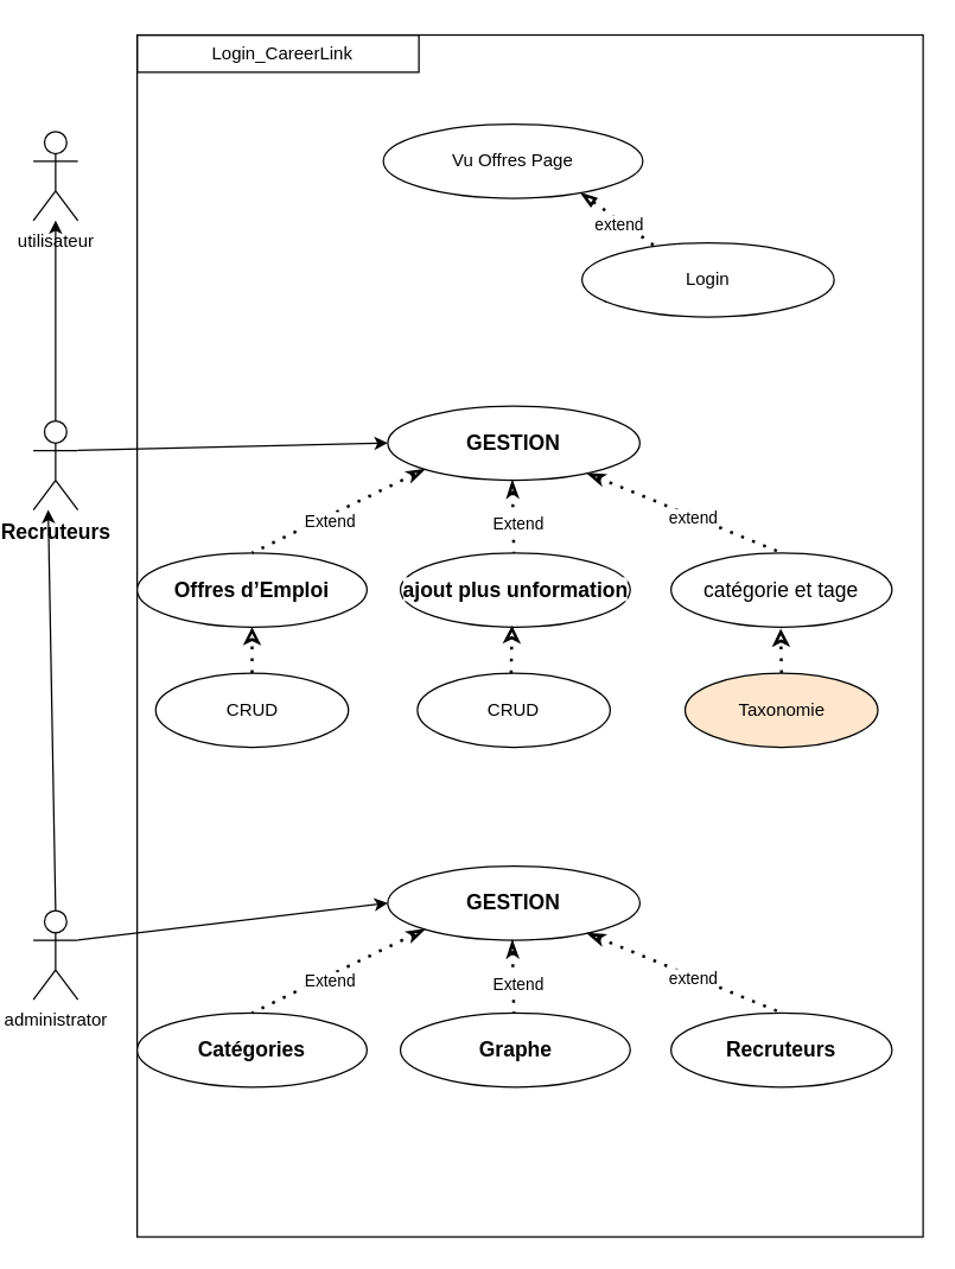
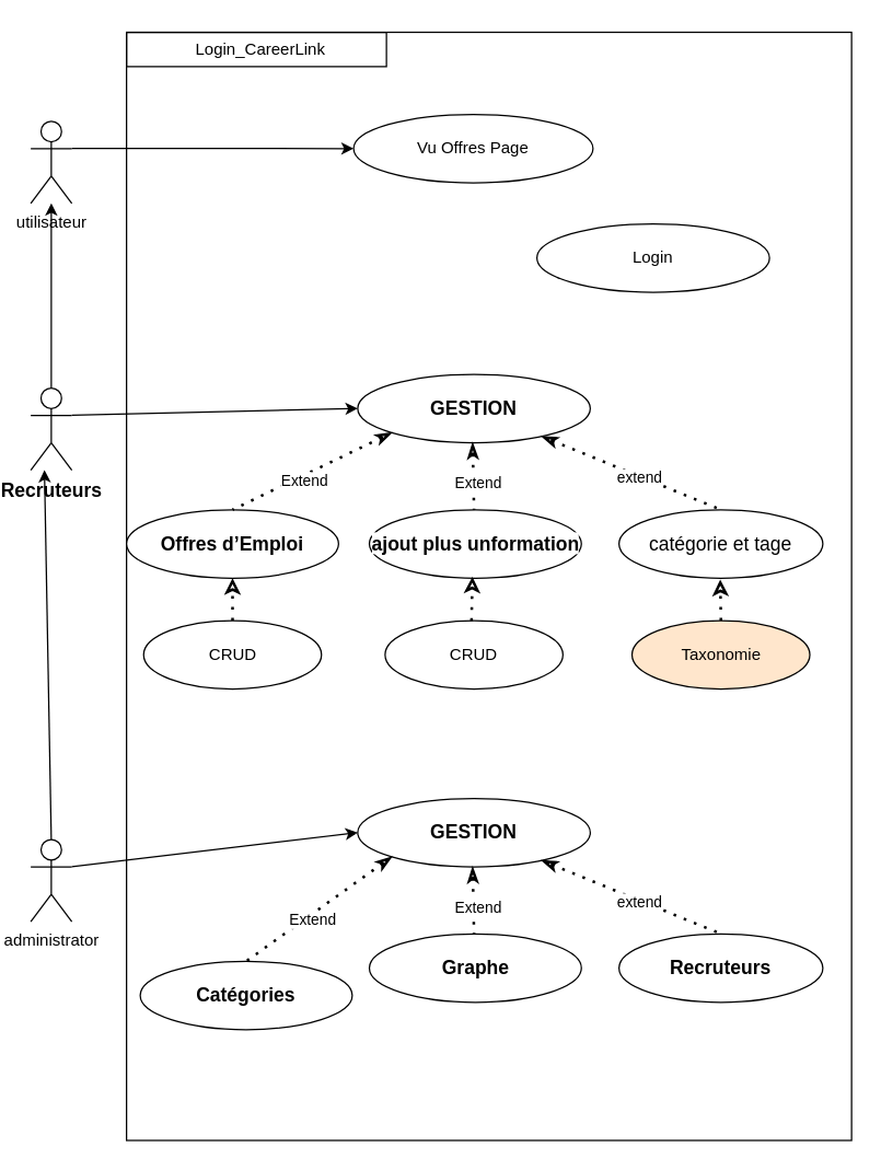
  <mxCell id="0" />
  <mxCell id="1" parent="0" />
  <mxCell id="2" value="" style="whiteSpace=wrap;html=1;" vertex="1" parent="1"><mxGeometry x="90" y="23" width="530" height="810" as="geometry" /></mxCell>
  <mxCell id="3" value="" style="swimlane;startSize=0;" vertex="1" parent="1"><mxGeometry x="90" y="23" width="190" height="25" as="geometry" /></mxCell>
  <mxCell id="4" value="&amp;nbsp;Login_CareerLink" style="text;html=1;align=center;verticalAlign=middle;resizable=0;points=[];autosize=1;strokeColor=none;fillColor=none;" vertex="1" parent="3"><mxGeometry x="31" y="-2.5" width="130" height="30" as="geometry" /></mxCell>
  <mxCell id="5" value="Vu Offres Page" style="ellipse;whiteSpace=wrap;html=1;" vertex="1" parent="1"><mxGeometry x="256" y="83" width="175" height="50" as="geometry" /></mxCell>
  <mxCell id="6" value="utilisateur" style="shape=umlActor;verticalLabelPosition=bottom;verticalAlign=top;html=1;outlineConnect=0;" vertex="1" parent="1"><mxGeometry x="20" y="88" width="30" height="60" as="geometry" /></mxCell>
  <mxCell id="7" value="Login" style="ellipse;whiteSpace=wrap;html=1;" vertex="1" parent="1"><mxGeometry x="390" y="163" width="170" height="50" as="geometry" /></mxCell>
- <mxCell id="9" value="" style="endArrow=none;dashed=1;html=1;dashPattern=1 3;strokeWidth=2;rounded=0;entryX=0.298;entryY=0.066;entryDx=0;entryDy=0;entryPerimeter=0;exitX=0.761;exitY=0.93;exitDx=0;exitDy=0;exitPerimeter=0;startArrow=blockThin;startFill=0;" edge="1" parent="1" source="5" target="7"><mxGeometry width="50" height="50" relative="1" as="geometry"><mxPoint x="220" y="283" as="sourcePoint" /><mxPoint x="270" y="233" as="targetPoint" /></mxGeometry></mxCell>
- <mxCell id="10" value="extend" style="edgeLabel;html=1;align=center;verticalAlign=middle;resizable=0;points=[];" vertex="1" connectable="0" parent="9"><mxGeometry x="0.039" y="-2" relative="1" as="geometry"><mxPoint as="offset" /></mxGeometry></mxCell>
+ <mxCell id="8" value="" style="endArrow=classic;html=1;rounded=0;exitX=1;exitY=0.333;exitDx=0;exitDy=0;exitPerimeter=0;entryX=0;entryY=0.5;entryDx=0;entryDy=0;" edge="1" parent="1" source="6" target="5"><mxGeometry width="50" height="50" relative="1" as="geometry"><mxPoint x="220" y="173" as="sourcePoint" /><mxPoint x="270" y="123" as="targetPoint" /></mxGeometry></mxCell>
  <mxCell id="11" value="" style="endArrow=classic;html=1;rounded=0;exitX=0.5;exitY=0;exitDx=0;exitDy=0;exitPerimeter=0;" edge="1" parent="1" target="6"><mxGeometry width="50" height="50" relative="1" as="geometry"><mxPoint x="35" y="283" as="sourcePoint" /><mxPoint x="270" y="263" as="targetPoint" /></mxGeometry></mxCell>
  <mxCell id="12" value="&lt;span style=&quot;box-sizing: border-box; border: 0px solid; --tw-border-spacing-x: 0; --tw-border-spacing-y: 0; --tw-translate-x: 0; --tw-translate-y: 0; --tw-rotate: 0; --tw-skew-x: 0; --tw-skew-y: 0; --tw-scale-x: 1; --tw-scale-y: 1; --tw-pan-x: ; --tw-pan-y: ; --tw-pinch-zoom: ; --tw-scroll-snap-strictness: proximity; --tw-gradient-from-position: ; --tw-gradient-via-position: ; --tw-gradient-to-position: ; --tw-ordinal: ; --tw-slashed-zero: ; --tw-numeric-figure: ; --tw-numeric-spacing: ; --tw-numeric-fraction: ; --tw-ring-inset: ; --tw-ring-offset-width: 0px; --tw-ring-offset-color: #fff; --tw-ring-color: rgba(59,130,246,.5); --tw-ring-offset-shadow: 0 0 #0000; --tw-ring-shadow: 0 0 #0000; --tw-shadow: 0 0 #0000; --tw-shadow-colored: 0 0 #0000; --tw-blur: ; --tw-brightness: ; --tw-contrast: ; --tw-grayscale: ; --tw-hue-rotate: ; --tw-invert: ; --tw-saturate: ; --tw-sepia: ; --tw-drop-shadow: ; --tw-backdrop-blur: ; --tw-backdrop-brightness: ; --tw-backdrop-contrast: ; --tw-backdrop-grayscale: ; --tw-backdrop-hue-rotate: ; --tw-backdrop-invert: ; --tw-backdrop-opacity: ; --tw-backdrop-saturate: ; --tw-backdrop-sepia: ; --tw-contain-size: ; --tw-contain-layout: ; --tw-contain-paint: ; --tw-contain-style: ; font-weight: bolder; font-family: &amp;quot;Nunito Sans&amp;quot;, sans-serif; font-size: 14px; text-align: start; white-space: pre-wrap; background-color: rgb(255, 255, 255);&quot;&gt;Recruteurs&lt;/span&gt;" style="shape=umlActor;verticalLabelPosition=bottom;verticalAlign=top;html=1;outlineConnect=0;" vertex="1" parent="1"><mxGeometry x="20" y="283" width="30" height="60" as="geometry" /></mxCell>
  <mxCell id="13" value="&lt;div style=&quot;text-align: start;&quot;&gt;&lt;span style=&quot;color: light-dark(rgb(0, 0, 0), rgb(255, 255, 255)); font-size: 14px; white-space-collapse: preserve; background-color: rgb(255, 255, 255);&quot;&gt;&lt;font face=&quot;Nunito Sans, sans-serif&quot;&gt;&lt;b&gt;GESTION&lt;/b&gt;&lt;/font&gt;&lt;/span&gt;&lt;/div&gt;" style="ellipse;whiteSpace=wrap;html=1;" vertex="1" parent="1"><mxGeometry x="259" y="273" width="170" height="50" as="geometry" /></mxCell>
  <mxCell id="14" value="&lt;span style=&quot;font-family: &amp;quot;Nunito Sans&amp;quot;, sans-serif; font-size: 14px; font-weight: 700; text-align: start; white-space-collapse: preserve; background-color: rgb(255, 255, 255);&quot;&gt;ajout plus unformation&lt;/span&gt;" style="ellipse;whiteSpace=wrap;html=1;" vertex="1" parent="1"><mxGeometry x="267.5" y="372" width="155" height="50" as="geometry" /></mxCell>
  <mxCell id="15" value="&lt;span style=&quot;font-family: &amp;quot;Nunito Sans&amp;quot;, sans-serif; font-size: 14px; text-align: left; background-color: rgb(255, 255, 255);&quot;&gt;catégorie et tage&lt;/span&gt;" style="ellipse;whiteSpace=wrap;html=1;" vertex="1" parent="1"><mxGeometry x="450" y="372" width="149" height="50" as="geometry" /></mxCell>
  <mxCell id="16" value="&lt;span style=&quot;box-sizing: border-box; border: 0px solid; --tw-border-spacing-x: 0; --tw-border-spacing-y: 0; --tw-translate-x: 0; --tw-translate-y: 0; --tw-rotate: 0; --tw-skew-x: 0; --tw-skew-y: 0; --tw-scale-x: 1; --tw-scale-y: 1; --tw-pan-x: ; --tw-pan-y: ; --tw-pinch-zoom: ; --tw-scroll-snap-strictness: proximity; --tw-gradient-from-position: ; --tw-gradient-via-position: ; --tw-gradient-to-position: ; --tw-ordinal: ; --tw-slashed-zero: ; --tw-numeric-figure: ; --tw-numeric-spacing: ; --tw-numeric-fraction: ; --tw-ring-inset: ; --tw-ring-offset-width: 0px; --tw-ring-offset-color: #fff; --tw-ring-color: rgba(59,130,246,.5); --tw-ring-offset-shadow: 0 0 #0000; --tw-ring-shadow: 0 0 #0000; --tw-shadow: 0 0 #0000; --tw-shadow-colored: 0 0 #0000; --tw-blur: ; --tw-brightness: ; --tw-contrast: ; --tw-grayscale: ; --tw-hue-rotate: ; --tw-invert: ; --tw-saturate: ; --tw-sepia: ; --tw-drop-shadow: ; --tw-backdrop-blur: ; --tw-backdrop-brightness: ; --tw-backdrop-contrast: ; --tw-backdrop-grayscale: ; --tw-backdrop-hue-rotate: ; --tw-backdrop-invert: ; --tw-backdrop-opacity: ; --tw-backdrop-saturate: ; --tw-backdrop-sepia: ; --tw-contain-size: ; --tw-contain-layout: ; --tw-contain-paint: ; --tw-contain-style: ; font-weight: bolder; font-family: &amp;quot;Nunito Sans&amp;quot;, sans-serif; font-size: 14px; text-align: start; white-space-collapse: preserve; background-color: rgb(255, 255, 255);&quot;&gt;Offres d’Emploi&lt;/span&gt;" style="ellipse;whiteSpace=wrap;html=1;" vertex="1" parent="1"><mxGeometry x="90" y="372" width="155" height="50" as="geometry" /></mxCell>
  <mxCell id="17" value="" style="endArrow=none;dashed=1;html=1;dashPattern=1 3;strokeWidth=2;rounded=0;entryX=0.5;entryY=0;entryDx=0;entryDy=0;startArrow=classicThin;startFill=0;exitX=0;exitY=1;exitDx=0;exitDy=0;" edge="1" source="13" target="16" parent="1"><mxGeometry width="50" height="50" relative="1" as="geometry"><mxPoint x="310" y="333" as="sourcePoint" /><mxPoint x="360" y="283" as="targetPoint" /></mxGeometry></mxCell>
  <mxCell id="18" value="Extend" style="edgeLabel;html=1;align=center;verticalAlign=middle;resizable=0;points=[];" vertex="1" connectable="0" parent="17"><mxGeometry x="0.127" y="3" relative="1" as="geometry"><mxPoint as="offset" /></mxGeometry></mxCell>
  <mxCell id="19" value="" style="endArrow=none;dashed=1;html=1;dashPattern=1 3;strokeWidth=2;rounded=0;startArrow=classicThin;startFill=0;exitX=0.5;exitY=1;exitDx=0;exitDy=0;" edge="1" parent="1"><mxGeometry width="50" height="50" relative="1" as="geometry"><mxPoint x="343" y="323" as="sourcePoint" /><mxPoint x="344" y="372" as="targetPoint" /></mxGeometry></mxCell>
  <mxCell id="20" value="Extend" style="edgeLabel;html=1;align=center;verticalAlign=middle;resizable=0;points=[];" vertex="1" connectable="0" parent="19"><mxGeometry x="0.227" y="3" relative="1" as="geometry"><mxPoint as="offset" /></mxGeometry></mxCell>
  <mxCell id="21" value="" style="endArrow=none;dashed=1;html=1;dashPattern=1 3;strokeWidth=2;rounded=0;entryX=0.5;entryY=0;entryDx=0;entryDy=0;startArrow=classicThin;startFill=0;" edge="1" source="13" target="15" parent="1"><mxGeometry width="50" height="50" relative="1" as="geometry"><mxPoint x="270" y="353" as="sourcePoint" /><mxPoint x="188" y="392" as="targetPoint" /></mxGeometry></mxCell>
  <mxCell id="22" value="extend" style="edgeLabel;html=1;align=center;verticalAlign=middle;resizable=0;points=[];" vertex="1" connectable="0" parent="21"><mxGeometry x="0.089" y="-1" relative="1" as="geometry"><mxPoint as="offset" /></mxGeometry></mxCell>
  <mxCell id="23" value="" style="endArrow=classic;html=1;rounded=0;exitX=1;exitY=0.333;exitDx=0;exitDy=0;exitPerimeter=0;entryX=0;entryY=0.5;entryDx=0;entryDy=0;" edge="1" source="12" target="13" parent="1"><mxGeometry width="50" height="50" relative="1" as="geometry"><mxPoint x="170" y="343" as="sourcePoint" /><mxPoint x="220" y="293" as="targetPoint" /></mxGeometry></mxCell>
  <mxCell id="24" value="administrator" style="shape=umlActor;verticalLabelPosition=bottom;verticalAlign=top;html=1;outlineConnect=0;" vertex="1" parent="1"><mxGeometry x="20" y="613" width="30" height="60" as="geometry" /></mxCell>
  <mxCell id="25" value="&lt;div style=&quot;text-align: start;&quot;&gt;&lt;span style=&quot;color: light-dark(rgb(0, 0, 0), rgb(255, 255, 255)); font-size: 14px; white-space-collapse: preserve; background-color: rgb(255, 255, 255);&quot;&gt;&lt;font face=&quot;Nunito Sans, sans-serif&quot;&gt;&lt;b&gt;GESTION&lt;/b&gt;&lt;/font&gt;&lt;/span&gt;&lt;/div&gt;" style="ellipse;whiteSpace=wrap;html=1;" vertex="1" parent="1"><mxGeometry x="259" y="583" width="170" height="50" as="geometry" /></mxCell>
  <mxCell id="26" value="&lt;span style=&quot;box-sizing: border-box; border: 0px solid; --tw-border-spacing-x: 0; --tw-border-spacing-y: 0; --tw-translate-x: 0; --tw-translate-y: 0; --tw-rotate: 0; --tw-skew-x: 0; --tw-skew-y: 0; --tw-scale-x: 1; --tw-scale-y: 1; --tw-pan-x: ; --tw-pan-y: ; --tw-pinch-zoom: ; --tw-scroll-snap-strictness: proximity; --tw-gradient-from-position: ; --tw-gradient-via-position: ; --tw-gradient-to-position: ; --tw-ordinal: ; --tw-slashed-zero: ; --tw-numeric-figure: ; --tw-numeric-spacing: ; --tw-numeric-fraction: ; --tw-ring-inset: ; --tw-ring-offset-width: 0px; --tw-ring-offset-color: #fff; --tw-ring-color: rgba(59,130,246,.5); --tw-ring-offset-shadow: 0 0 #0000; --tw-ring-shadow: 0 0 #0000; --tw-shadow: 0 0 #0000; --tw-shadow-colored: 0 0 #0000; --tw-blur: ; --tw-brightness: ; --tw-contrast: ; --tw-grayscale: ; --tw-hue-rotate: ; --tw-invert: ; --tw-saturate: ; --tw-sepia: ; --tw-drop-shadow: ; --tw-backdrop-blur: ; --tw-backdrop-brightness: ; --tw-backdrop-contrast: ; --tw-backdrop-grayscale: ; --tw-backdrop-hue-rotate: ; --tw-backdrop-invert: ; --tw-backdrop-opacity: ; --tw-backdrop-saturate: ; --tw-backdrop-sepia: ; --tw-contain-size: ; --tw-contain-layout: ; --tw-contain-paint: ; --tw-contain-style: ; font-weight: bolder; font-family: &amp;quot;Nunito Sans&amp;quot;, sans-serif; font-size: 14px; text-align: start; white-space-collapse: preserve; background-color: rgb(255, 255, 255);&quot;&gt;Graphe&lt;/span&gt;" style="ellipse;whiteSpace=wrap;html=1;" vertex="1" parent="1"><mxGeometry x="267.5" y="682" width="155" height="50" as="geometry" /></mxCell>
  <mxCell id="27" value="&lt;span style=&quot;box-sizing: border-box; border: 0px solid; --tw-border-spacing-x: 0; --tw-border-spacing-y: 0; --tw-translate-x: 0; --tw-translate-y: 0; --tw-rotate: 0; --tw-skew-x: 0; --tw-skew-y: 0; --tw-scale-x: 1; --tw-scale-y: 1; --tw-pan-x: ; --tw-pan-y: ; --tw-pinch-zoom: ; --tw-scroll-snap-strictness: proximity; --tw-gradient-from-position: ; --tw-gradient-via-position: ; --tw-gradient-to-position: ; --tw-ordinal: ; --tw-slashed-zero: ; --tw-numeric-figure: ; --tw-numeric-spacing: ; --tw-numeric-fraction: ; --tw-ring-inset: ; --tw-ring-offset-width: 0px; --tw-ring-offset-color: #fff; --tw-ring-color: rgba(59,130,246,.5); --tw-ring-offset-shadow: 0 0 #0000; --tw-ring-shadow: 0 0 #0000; --tw-shadow: 0 0 #0000; --tw-shadow-colored: 0 0 #0000; --tw-blur: ; --tw-brightness: ; --tw-contrast: ; --tw-grayscale: ; --tw-hue-rotate: ; --tw-invert: ; --tw-saturate: ; --tw-sepia: ; --tw-drop-shadow: ; --tw-backdrop-blur: ; --tw-backdrop-brightness: ; --tw-backdrop-contrast: ; --tw-backdrop-grayscale: ; --tw-backdrop-hue-rotate: ; --tw-backdrop-invert: ; --tw-backdrop-opacity: ; --tw-backdrop-saturate: ; --tw-backdrop-sepia: ; --tw-contain-size: ; --tw-contain-layout: ; --tw-contain-paint: ; --tw-contain-style: ; font-weight: bolder; font-family: &amp;quot;Nunito Sans&amp;quot;, sans-serif; font-size: 14px; text-align: start; white-space-collapse: preserve; background-color: rgb(255, 255, 255);&quot;&gt;Recruteurs&lt;/span&gt;" style="ellipse;whiteSpace=wrap;html=1;" vertex="1" parent="1"><mxGeometry x="450" y="682" width="149" height="50" as="geometry" /></mxCell>
- <mxCell id="28" value="&lt;span style=&quot;box-sizing: border-box; border: 0px solid; --tw-border-spacing-x: 0; --tw-border-spacing-y: 0; --tw-translate-x: 0; --tw-translate-y: 0; --tw-rotate: 0; --tw-skew-x: 0; --tw-skew-y: 0; --tw-scale-x: 1; --tw-scale-y: 1; --tw-pan-x: ; --tw-pan-y: ; --tw-pinch-zoom: ; --tw-scroll-snap-strictness: proximity; --tw-gradient-from-position: ; --tw-gradient-via-position: ; --tw-gradient-to-position: ; --tw-ordinal: ; --tw-slashed-zero: ; --tw-numeric-figure: ; --tw-numeric-spacing: ; --tw-numeric-fraction: ; --tw-ring-inset: ; --tw-ring-offset-width: 0px; --tw-ring-offset-color: #fff; --tw-ring-color: rgba(59,130,246,.5); --tw-ring-offset-shadow: 0 0 #0000; --tw-ring-shadow: 0 0 #0000; --tw-shadow: 0 0 #0000; --tw-shadow-colored: 0 0 #0000; --tw-blur: ; --tw-brightness: ; --tw-contrast: ; --tw-grayscale: ; --tw-hue-rotate: ; --tw-invert: ; --tw-saturate: ; --tw-sepia: ; --tw-drop-shadow: ; --tw-backdrop-blur: ; --tw-backdrop-brightness: ; --tw-backdrop-contrast: ; --tw-backdrop-grayscale: ; --tw-backdrop-hue-rotate: ; --tw-backdrop-invert: ; --tw-backdrop-opacity: ; --tw-backdrop-saturate: ; --tw-backdrop-sepia: ; --tw-contain-size: ; --tw-contain-layout: ; --tw-contain-paint: ; --tw-contain-style: ; font-weight: bolder; font-family: &amp;quot;Nunito Sans&amp;quot;, sans-serif; font-size: 14px; text-align: start; white-space-collapse: preserve; background-color: rgb(255, 255, 255);&quot;&gt;Catégories&lt;/span&gt;" style="ellipse;whiteSpace=wrap;html=1;" vertex="1" parent="1"><mxGeometry x="90" y="682" width="155" height="50" as="geometry" /></mxCell>
+ <mxCell id="28" value="&lt;span style=&quot;box-sizing: border-box; border: 0px solid; --tw-border-spacing-x: 0; --tw-border-spacing-y: 0; --tw-translate-x: 0; --tw-translate-y: 0; --tw-rotate: 0; --tw-skew-x: 0; --tw-skew-y: 0; --tw-scale-x: 1; --tw-scale-y: 1; --tw-pan-x: ; --tw-pan-y: ; --tw-pinch-zoom: ; --tw-scroll-snap-strictness: proximity; --tw-gradient-from-position: ; --tw-gradient-via-position: ; --tw-gradient-to-position: ; --tw-ordinal: ; --tw-slashed-zero: ; --tw-numeric-figure: ; --tw-numeric-spacing: ; --tw-numeric-fraction: ; --tw-ring-inset: ; --tw-ring-offset-width: 0px; --tw-ring-offset-color: #fff; --tw-ring-color: rgba(59,130,246,.5); --tw-ring-offset-shadow: 0 0 #0000; --tw-ring-shadow: 0 0 #0000; --tw-shadow: 0 0 #0000; --tw-shadow-colored: 0 0 #0000; --tw-blur: ; --tw-brightness: ; --tw-contrast: ; --tw-grayscale: ; --tw-hue-rotate: ; --tw-invert: ; --tw-saturate: ; --tw-sepia: ; --tw-drop-shadow: ; --tw-backdrop-blur: ; --tw-backdrop-brightness: ; --tw-backdrop-contrast: ; --tw-backdrop-grayscale: ; --tw-backdrop-hue-rotate: ; --tw-backdrop-invert: ; --tw-backdrop-opacity: ; --tw-backdrop-saturate: ; --tw-backdrop-sepia: ; --tw-contain-size: ; --tw-contain-layout: ; --tw-contain-paint: ; --tw-contain-style: ; font-weight: bolder; font-family: &amp;quot;Nunito Sans&amp;quot;, sans-serif; font-size: 14px; text-align: start; white-space-collapse: preserve; background-color: rgb(255, 255, 255);&quot;&gt;Catégories&lt;/span&gt;" style="ellipse;whiteSpace=wrap;html=1;" vertex="1" parent="1"><mxGeometry x="100" y="702" width="155" height="50" as="geometry" /></mxCell>
  <mxCell id="29" value="" style="endArrow=none;dashed=1;html=1;dashPattern=1 3;strokeWidth=2;rounded=0;entryX=0.5;entryY=0;entryDx=0;entryDy=0;startArrow=classicThin;startFill=0;exitX=0;exitY=1;exitDx=0;exitDy=0;" edge="1" parent="1" source="25" target="28"><mxGeometry width="50" height="50" relative="1" as="geometry"><mxPoint x="310" y="643" as="sourcePoint" /><mxPoint x="360" y="593" as="targetPoint" /></mxGeometry></mxCell>
  <mxCell id="30" value="Extend" style="edgeLabel;html=1;align=center;verticalAlign=middle;resizable=0;points=[];" vertex="1" connectable="0" parent="29"><mxGeometry x="0.127" y="3" relative="1" as="geometry"><mxPoint as="offset" /></mxGeometry></mxCell>
  <mxCell id="31" value="" style="endArrow=none;dashed=1;html=1;dashPattern=1 3;strokeWidth=2;rounded=0;startArrow=classicThin;startFill=0;exitX=0.5;exitY=1;exitDx=0;exitDy=0;" edge="1" parent="1"><mxGeometry width="50" height="50" relative="1" as="geometry"><mxPoint x="343" y="633" as="sourcePoint" /><mxPoint x="344" y="682" as="targetPoint" /></mxGeometry></mxCell>
  <mxCell id="32" value="Extend" style="edgeLabel;html=1;align=center;verticalAlign=middle;resizable=0;points=[];" vertex="1" connectable="0" parent="31"><mxGeometry x="0.227" y="3" relative="1" as="geometry"><mxPoint as="offset" /></mxGeometry></mxCell>
  <mxCell id="33" value="" style="endArrow=none;dashed=1;html=1;dashPattern=1 3;strokeWidth=2;rounded=0;entryX=0.5;entryY=0;entryDx=0;entryDy=0;startArrow=classicThin;startFill=0;" edge="1" parent="1" source="25" target="27"><mxGeometry width="50" height="50" relative="1" as="geometry"><mxPoint x="270" y="663" as="sourcePoint" /><mxPoint x="188" y="702" as="targetPoint" /></mxGeometry></mxCell>
  <mxCell id="34" value="extend" style="edgeLabel;html=1;align=center;verticalAlign=middle;resizable=0;points=[];" vertex="1" connectable="0" parent="33"><mxGeometry x="0.089" y="-1" relative="1" as="geometry"><mxPoint as="offset" /></mxGeometry></mxCell>
  <mxCell id="35" value="" style="endArrow=classic;html=1;rounded=0;exitX=1;exitY=0.333;exitDx=0;exitDy=0;exitPerimeter=0;entryX=0;entryY=0.5;entryDx=0;entryDy=0;" edge="1" parent="1" source="24" target="25"><mxGeometry width="50" height="50" relative="1" as="geometry"><mxPoint x="170" y="653" as="sourcePoint" /><mxPoint x="220" y="603" as="targetPoint" /></mxGeometry></mxCell>
  <mxCell id="36" value="CRUD" style="ellipse;whiteSpace=wrap;html=1;" vertex="1" parent="1"><mxGeometry x="102.5" y="453" width="130" height="50" as="geometry" /></mxCell>
  <mxCell id="37" value="CRUD" style="ellipse;whiteSpace=wrap;html=1;" vertex="1" parent="1"><mxGeometry x="279" y="453" width="130" height="50" as="geometry" /></mxCell>
  <mxCell id="38" value="Taxonomie" style="ellipse;whiteSpace=wrap;html=1;fillColor=#ffe6cc;" vertex="1" parent="1"><mxGeometry x="459.5" y="453" width="130" height="50" as="geometry" /></mxCell>
  <mxCell id="39" value="" style="endArrow=classic;dashed=1;html=1;dashPattern=1 3;strokeWidth=2;rounded=0;entryX=0.5;entryY=1;entryDx=0;entryDy=0;exitX=0.5;exitY=0;exitDx=0;exitDy=0;endFill=0;" edge="1" parent="1" source="36" target="16"><mxGeometry width="50" height="50" relative="1" as="geometry"><mxPoint x="150" y="473" as="sourcePoint" /><mxPoint x="200" y="423" as="targetPoint" /></mxGeometry></mxCell>
  <mxCell id="40" value="" style="endArrow=classic;dashed=1;html=1;dashPattern=1 3;strokeWidth=2;rounded=0;exitX=0.5;exitY=0;exitDx=0;exitDy=0;endFill=0;" edge="1" parent="1" source="38"><mxGeometry width="50" height="50" relative="1" as="geometry"><mxPoint x="524.36" y="443.5" as="sourcePoint" /><mxPoint x="524" y="423" as="targetPoint" /></mxGeometry></mxCell>
  <mxCell id="41" value="" style="endArrow=classic;dashed=1;html=1;dashPattern=1 3;strokeWidth=2;rounded=0;entryX=0.486;entryY=0.978;entryDx=0;entryDy=0;exitX=0.486;exitY=0.004;exitDx=0;exitDy=0;exitPerimeter=0;entryPerimeter=0;endFill=0;" edge="1" parent="1" source="37" target="14"><mxGeometry width="50" height="50" relative="1" as="geometry"><mxPoint x="198" y="483" as="sourcePoint" /><mxPoint x="198" y="452" as="targetPoint" /></mxGeometry></mxCell>
  <mxCell id="42" value="" style="endArrow=classic;html=1;rounded=0;exitX=0.5;exitY=0;exitDx=0;exitDy=0;exitPerimeter=0;" edge="1" parent="1" source="24"><mxGeometry width="50" height="50" relative="1" as="geometry"><mxPoint x="30" y="478" as="sourcePoint" /><mxPoint x="30" y="343" as="targetPoint" /></mxGeometry></mxCell>
